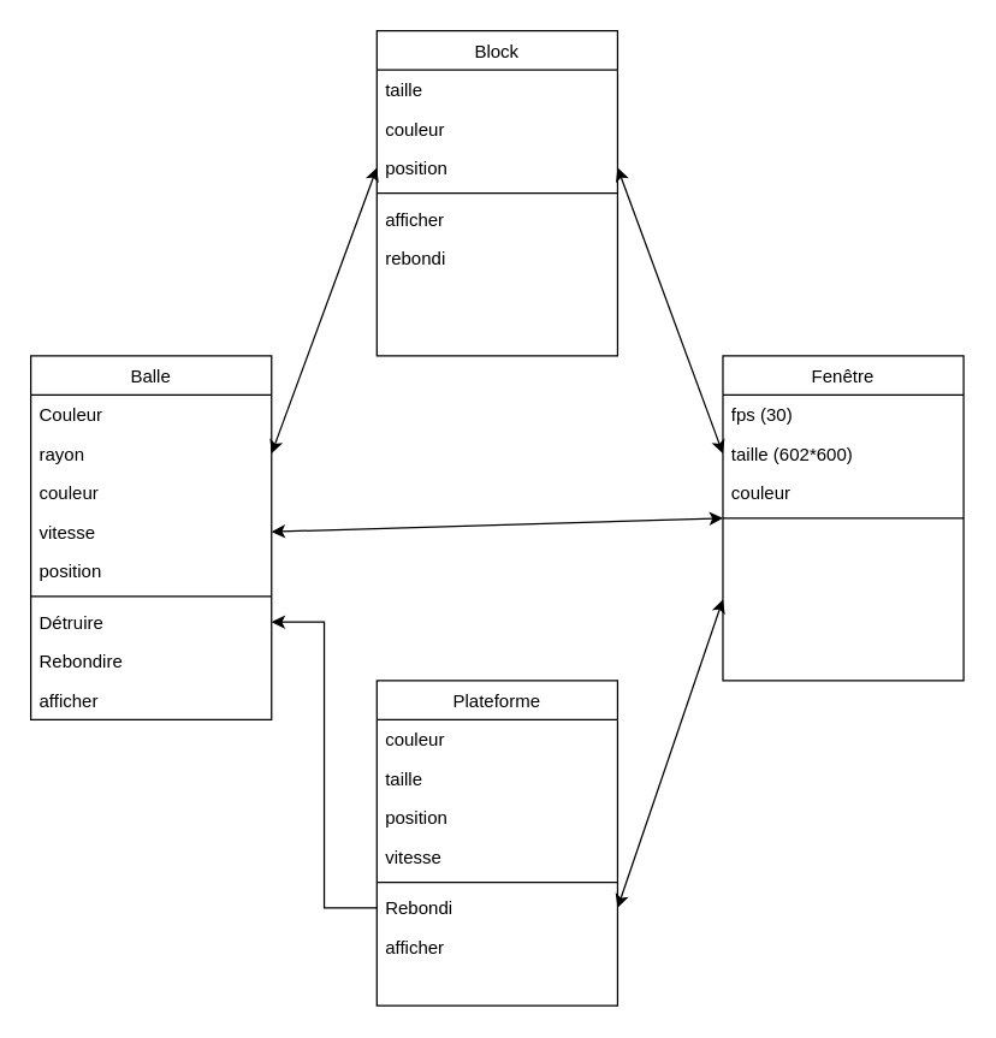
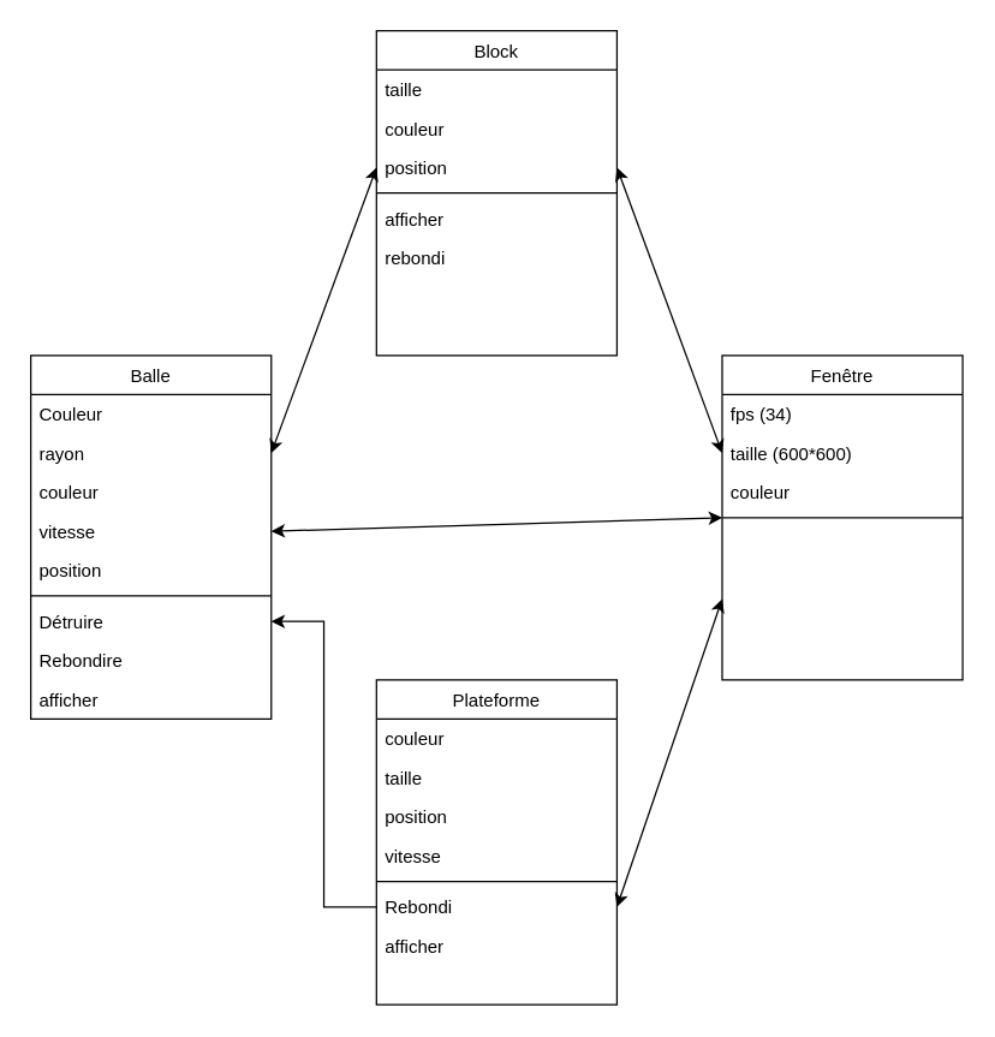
  <mxCell id="0" />
  <mxCell id="1" parent="0" />
  <mxCell id="2" value="Fenêtre" style="swimlane;fontStyle=0;align=center;verticalAlign=top;childLayout=stackLayout;horizontal=1;startSize=26;horizontalStack=0;resizeParent=1;resizeLast=0;collapsible=1;marginBottom=0;rounded=0;shadow=0;strokeWidth=1;" parent="1" vertex="1"><mxGeometry x="480" y="236" width="160" height="216" as="geometry"><mxRectangle x="550" y="140" width="160" height="26" as="alternateBounds" /></mxGeometry></mxCell>
- <mxCell id="3" value="fps (30)" style="text;align=left;verticalAlign=top;spacingLeft=4;spacingRight=4;overflow=hidden;rotatable=0;points=[[0,0.5],[1,0.5]];portConstraint=eastwest;" parent="2" vertex="1"><mxGeometry y="26" width="160" height="26" as="geometry" /></mxCell>
- <mxCell id="4" value="taille (602*600)" style="text;align=left;verticalAlign=top;spacingLeft=4;spacingRight=4;overflow=hidden;rotatable=0;points=[[0,0.5],[1,0.5]];portConstraint=eastwest;rounded=0;shadow=0;html=0;" parent="2" vertex="1"><mxGeometry y="52" width="160" height="26" as="geometry" /></mxCell>
+ <mxCell id="3" value="fps (34)" style="text;align=left;verticalAlign=top;spacingLeft=4;spacingRight=4;overflow=hidden;rotatable=0;points=[[0,0.5],[1,0.5]];portConstraint=eastwest;" parent="2" vertex="1"><mxGeometry y="26" width="160" height="26" as="geometry" /></mxCell>
+ <mxCell id="4" value="taille (600*600)" style="text;align=left;verticalAlign=top;spacingLeft=4;spacingRight=4;overflow=hidden;rotatable=0;points=[[0,0.5],[1,0.5]];portConstraint=eastwest;rounded=0;shadow=0;html=0;" parent="2" vertex="1"><mxGeometry y="52" width="160" height="26" as="geometry" /></mxCell>
  <mxCell id="5" value="couleur" style="text;align=left;verticalAlign=top;spacingLeft=4;spacingRight=4;overflow=hidden;rotatable=0;points=[[0,0.5],[1,0.5]];portConstraint=eastwest;rounded=0;shadow=0;html=0;" parent="2" vertex="1"><mxGeometry y="78" width="160" height="26" as="geometry" /></mxCell>
  <mxCell id="6" value="" style="line;html=1;strokeWidth=1;align=left;verticalAlign=middle;spacingTop=-1;spacingLeft=3;spacingRight=3;rotatable=0;labelPosition=right;points=[];portConstraint=eastwest;" parent="2" vertex="1"><mxGeometry y="104" width="160" height="8" as="geometry" /></mxCell>
  <mxCell id="7" value="Block" style="swimlane;fontStyle=0;align=center;verticalAlign=top;childLayout=stackLayout;horizontal=1;startSize=26;horizontalStack=0;resizeParent=1;resizeLast=0;collapsible=1;marginBottom=0;rounded=0;shadow=0;strokeWidth=1;" vertex="1" parent="1"><mxGeometry x="250" y="20" width="160" height="216" as="geometry"><mxRectangle x="550" y="140" width="160" height="26" as="alternateBounds" /></mxGeometry></mxCell>
  <mxCell id="8" value="taille" style="text;align=left;verticalAlign=top;spacingLeft=4;spacingRight=4;overflow=hidden;rotatable=0;points=[[0,0.5],[1,0.5]];portConstraint=eastwest;" vertex="1" parent="7"><mxGeometry y="26" width="160" height="26" as="geometry" /></mxCell>
  <mxCell id="9" value="couleur" style="text;align=left;verticalAlign=top;spacingLeft=4;spacingRight=4;overflow=hidden;rotatable=0;points=[[0,0.5],[1,0.5]];portConstraint=eastwest;rounded=0;shadow=0;html=0;" vertex="1" parent="7"><mxGeometry y="52" width="160" height="26" as="geometry" /></mxCell>
  <mxCell id="10" value="position" style="text;align=left;verticalAlign=top;spacingLeft=4;spacingRight=4;overflow=hidden;rotatable=0;points=[[0,0.5],[1,0.5]];portConstraint=eastwest;rounded=0;shadow=0;html=0;" vertex="1" parent="7"><mxGeometry y="78" width="160" height="26" as="geometry" /></mxCell>
  <mxCell id="11" value="" style="line;html=1;strokeWidth=1;align=left;verticalAlign=middle;spacingTop=-1;spacingLeft=3;spacingRight=3;rotatable=0;labelPosition=right;points=[];portConstraint=eastwest;" vertex="1" parent="7"><mxGeometry y="104" width="160" height="8" as="geometry" /></mxCell>
  <mxCell id="12" value="afficher" style="text;align=left;verticalAlign=top;spacingLeft=4;spacingRight=4;overflow=hidden;rotatable=0;points=[[0,0.5],[1,0.5]];portConstraint=eastwest;rounded=0;shadow=0;html=0;" vertex="1" parent="7"><mxGeometry y="112" width="160" height="26" as="geometry" /></mxCell>
  <mxCell id="13" value="rebondi" style="text;align=left;verticalAlign=top;spacingLeft=4;spacingRight=4;overflow=hidden;rotatable=0;points=[[0,0.5],[1,0.5]];portConstraint=eastwest;rounded=0;shadow=0;html=0;" vertex="1" parent="7"><mxGeometry y="138" width="160" height="26" as="geometry" /></mxCell>
  <mxCell id="14" value="Balle" style="swimlane;fontStyle=0;align=center;verticalAlign=top;childLayout=stackLayout;horizontal=1;startSize=26;horizontalStack=0;resizeParent=1;resizeLast=0;collapsible=1;marginBottom=0;rounded=0;shadow=0;strokeWidth=1;" vertex="1" parent="1"><mxGeometry x="20" y="236" width="160" height="242" as="geometry"><mxRectangle x="550" y="140" width="160" height="26" as="alternateBounds" /></mxGeometry></mxCell>
  <mxCell id="15" value="Couleur" style="text;align=left;verticalAlign=top;spacingLeft=4;spacingRight=4;overflow=hidden;rotatable=0;points=[[0,0.5],[1,0.5]];portConstraint=eastwest;" vertex="1" parent="14"><mxGeometry y="26" width="160" height="26" as="geometry" /></mxCell>
  <mxCell id="16" value="rayon" style="text;align=left;verticalAlign=top;spacingLeft=4;spacingRight=4;overflow=hidden;rotatable=0;points=[[0,0.5],[1,0.5]];portConstraint=eastwest;rounded=0;shadow=0;html=0;" vertex="1" parent="14"><mxGeometry y="52" width="160" height="26" as="geometry" /></mxCell>
  <mxCell id="17" value="couleur" style="text;align=left;verticalAlign=top;spacingLeft=4;spacingRight=4;overflow=hidden;rotatable=0;points=[[0,0.5],[1,0.5]];portConstraint=eastwest;rounded=0;shadow=0;html=0;" vertex="1" parent="14"><mxGeometry y="78" width="160" height="26" as="geometry" /></mxCell>
  <mxCell id="18" value="vitesse&#10;" style="text;align=left;verticalAlign=top;spacingLeft=4;spacingRight=4;overflow=hidden;rotatable=0;points=[[0,0.5],[1,0.5]];portConstraint=eastwest;rounded=0;shadow=0;html=0;" vertex="1" parent="14"><mxGeometry y="104" width="160" height="26" as="geometry" /></mxCell>
  <mxCell id="19" value="position&#10;" style="text;align=left;verticalAlign=top;spacingLeft=4;spacingRight=4;overflow=hidden;rotatable=0;points=[[0,0.5],[1,0.5]];portConstraint=eastwest;rounded=0;shadow=0;html=0;" vertex="1" parent="14"><mxGeometry y="130" width="160" height="26" as="geometry" /></mxCell>
  <mxCell id="20" value="" style="line;html=1;strokeWidth=1;align=left;verticalAlign=middle;spacingTop=-1;spacingLeft=3;spacingRight=3;rotatable=0;labelPosition=right;points=[];portConstraint=eastwest;" vertex="1" parent="14"><mxGeometry y="156" width="160" height="8" as="geometry" /></mxCell>
  <mxCell id="21" value="Détruire" style="text;align=left;verticalAlign=top;spacingLeft=4;spacingRight=4;overflow=hidden;rotatable=0;points=[[0,0.5],[1,0.5]];portConstraint=eastwest;rounded=0;shadow=0;html=0;" vertex="1" parent="14"><mxGeometry y="164" width="160" height="26" as="geometry" /></mxCell>
  <mxCell id="22" value="Rebondire" style="text;align=left;verticalAlign=top;spacingLeft=4;spacingRight=4;overflow=hidden;rotatable=0;points=[[0,0.5],[1,0.5]];portConstraint=eastwest;rounded=0;shadow=0;html=0;" vertex="1" parent="14"><mxGeometry y="190" width="160" height="26" as="geometry" /></mxCell>
  <mxCell id="23" value="afficher" style="text;align=left;verticalAlign=top;spacingLeft=4;spacingRight=4;overflow=hidden;rotatable=0;points=[[0,0.5],[1,0.5]];portConstraint=eastwest;rounded=0;shadow=0;html=0;" vertex="1" parent="14"><mxGeometry y="216" width="160" height="26" as="geometry" /></mxCell>
  <mxCell id="24" value="Plateforme" style="swimlane;fontStyle=0;align=center;verticalAlign=top;childLayout=stackLayout;horizontal=1;startSize=26;horizontalStack=0;resizeParent=1;resizeLast=0;collapsible=1;marginBottom=0;rounded=0;shadow=0;strokeWidth=1;" vertex="1" parent="1"><mxGeometry x="250" y="452" width="160" height="216" as="geometry"><mxRectangle x="550" y="140" width="160" height="26" as="alternateBounds" /></mxGeometry></mxCell>
  <mxCell id="25" value="couleur" style="text;align=left;verticalAlign=top;spacingLeft=4;spacingRight=4;overflow=hidden;rotatable=0;points=[[0,0.5],[1,0.5]];portConstraint=eastwest;" vertex="1" parent="24"><mxGeometry y="26" width="160" height="26" as="geometry" /></mxCell>
  <mxCell id="26" value="taille" style="text;align=left;verticalAlign=top;spacingLeft=4;spacingRight=4;overflow=hidden;rotatable=0;points=[[0,0.5],[1,0.5]];portConstraint=eastwest;rounded=0;shadow=0;html=0;" vertex="1" parent="24"><mxGeometry y="52" width="160" height="26" as="geometry" /></mxCell>
  <mxCell id="27" value="position" style="text;align=left;verticalAlign=top;spacingLeft=4;spacingRight=4;overflow=hidden;rotatable=0;points=[[0,0.5],[1,0.5]];portConstraint=eastwest;rounded=0;shadow=0;html=0;" vertex="1" parent="24"><mxGeometry y="78" width="160" height="26" as="geometry" /></mxCell>
  <mxCell id="28" value="vitesse" style="text;align=left;verticalAlign=top;spacingLeft=4;spacingRight=4;overflow=hidden;rotatable=0;points=[[0,0.5],[1,0.5]];portConstraint=eastwest;rounded=0;shadow=0;html=0;" vertex="1" parent="24"><mxGeometry y="104" width="160" height="26" as="geometry" /></mxCell>
  <mxCell id="29" value="" style="line;html=1;strokeWidth=1;align=left;verticalAlign=middle;spacingTop=-1;spacingLeft=3;spacingRight=3;rotatable=0;labelPosition=right;points=[];portConstraint=eastwest;" vertex="1" parent="24"><mxGeometry y="130" width="160" height="8" as="geometry" /></mxCell>
  <mxCell id="30" value="Rebondi" style="text;align=left;verticalAlign=top;spacingLeft=4;spacingRight=4;overflow=hidden;rotatable=0;points=[[0,0.5],[1,0.5]];portConstraint=eastwest;rounded=0;shadow=0;html=0;" vertex="1" parent="24"><mxGeometry y="138" width="160" height="26" as="geometry" /></mxCell>
  <mxCell id="31" value="afficher" style="text;align=left;verticalAlign=top;spacingLeft=4;spacingRight=4;overflow=hidden;rotatable=0;points=[[0,0.5],[1,0.5]];portConstraint=eastwest;rounded=0;shadow=0;html=0;" vertex="1" parent="24"><mxGeometry y="164" width="160" height="26" as="geometry" /></mxCell>
  <mxCell id="32" style="edgeStyle=orthogonalEdgeStyle;rounded=0;orthogonalLoop=1;jettySize=auto;html=1;exitX=0;exitY=0.5;exitDx=0;exitDy=0;entryX=1;entryY=0.5;entryDx=0;entryDy=0;" edge="1" parent="1" source="30" target="21"><mxGeometry relative="1" as="geometry"><Array as="points"><mxPoint x="215" y="603" /><mxPoint x="215" y="413" /></Array></mxGeometry></mxCell>
  <mxCell id="33" value="" style="endArrow=classic;startArrow=classic;html=1;rounded=0;entryX=0;entryY=0.75;entryDx=0;entryDy=0;exitX=1;exitY=0.5;exitDx=0;exitDy=0;" edge="1" parent="1" source="30" target="2"><mxGeometry width="50" height="50" relative="1" as="geometry"><mxPoint x="340" y="446" as="sourcePoint" /><mxPoint x="390" y="396" as="targetPoint" /></mxGeometry></mxCell>
  <mxCell id="34" value="" style="endArrow=classic;startArrow=classic;html=1;rounded=0;entryX=0;entryY=0.5;entryDx=0;entryDy=0;exitX=1;exitY=0.5;exitDx=0;exitDy=0;" edge="1" parent="1" source="16" target="10"><mxGeometry width="50" height="50" relative="1" as="geometry"><mxPoint x="190" y="306" as="sourcePoint" /><mxPoint x="240" y="256" as="targetPoint" /></mxGeometry></mxCell>
  <mxCell id="35" value="" style="endArrow=classic;startArrow=classic;html=1;rounded=0;entryX=1;entryY=0.5;entryDx=0;entryDy=0;exitX=0;exitY=0.5;exitDx=0;exitDy=0;" edge="1" parent="1" source="4" target="10"><mxGeometry width="50" height="50" relative="1" as="geometry"><mxPoint x="390" y="316" as="sourcePoint" /><mxPoint x="440" y="266" as="targetPoint" /></mxGeometry></mxCell>
  <mxCell id="36" value="" style="endArrow=classic;startArrow=classic;html=1;rounded=0;exitX=1;exitY=0.5;exitDx=0;exitDy=0;entryX=0;entryY=0.5;entryDx=0;entryDy=0;" edge="1" parent="1" source="18" target="2"><mxGeometry width="50" height="50" relative="1" as="geometry"><mxPoint x="340" y="346" as="sourcePoint" /><mxPoint x="390" y="296" as="targetPoint" /></mxGeometry></mxCell>
